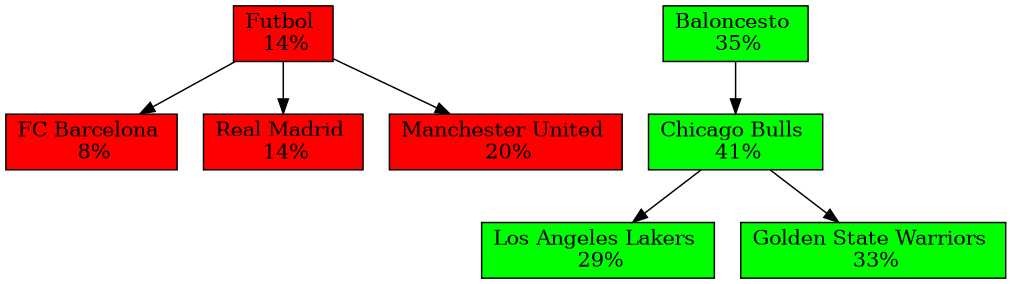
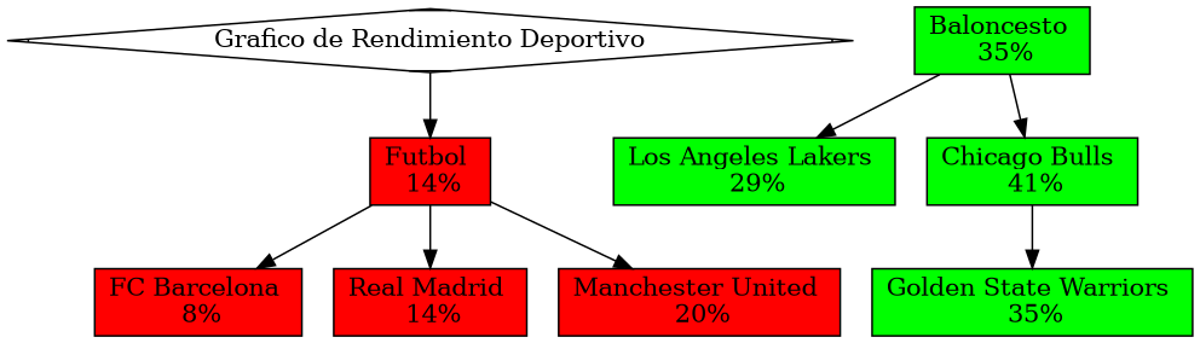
  digraph {
    node [shape=box fillcolor=red style=filled]
+   "Grafico de Rendimiento Deportivo" [shape=Mdiamond fillcolor="" style=""]
    n2 [label="Futbol \n 14%"]
    n3 [label="FC Barcelona \n 8%"]
    n4 [label="Real Madrid \n 14%"]
    n5 [label="Manchester United \n 20%"]
    n6 [fillcolor=green label="Baloncesto \n 35%"]
    n7 [fillcolor=green label="Los Angeles Lakers \n 29%"]
    n8 [fillcolor=green label="Chicago Bulls \n 41%"]
-   n9 [fillcolor=green label="Golden State Warriors \n 33%"]
+   n9 [fillcolor=green label="Golden State Warriors \n 35%"]
+   "Grafico de Rendimiento Deportivo" -> n2
    n2 -> n3
    n2 -> n4
    n2 -> n5
-   n8 -> n7
+   n6 -> n7
    n6 -> n8
    n8 -> n9
  }
